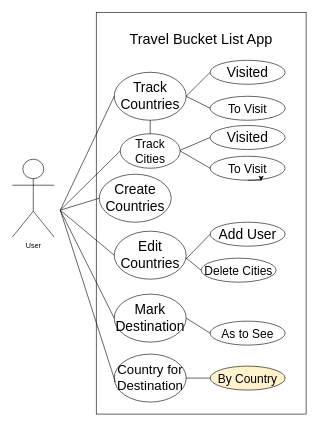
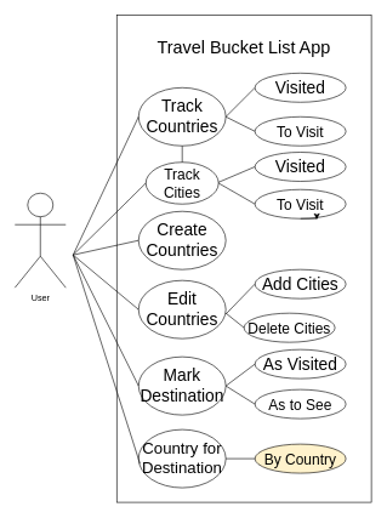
  <mxCell id="0" />
  <mxCell id="1" parent="0" />
  <mxCell id="2" value="" style="rounded=0;whiteSpace=wrap;html=1;" vertex="1" parent="1"><mxGeometry x="160" y="20" width="350" height="670" as="geometry" /></mxCell>
  <mxCell id="3" value="&lt;font style=&quot;font-size: 20px&quot;&gt;Track Cities&lt;/font&gt;" style="ellipse;whiteSpace=wrap;html=1;" vertex="1" parent="1"><mxGeometry x="200" y="222.5" width="100" height="57.5" as="geometry" /></mxCell>
  <mxCell id="4" value="&lt;font style=&quot;font-size: 24px&quot;&gt;Travel Bucket List App&lt;/font&gt;" style="text;html=1;strokeColor=none;fillColor=none;align=center;verticalAlign=middle;whiteSpace=wrap;rounded=0;" vertex="1" parent="1"><mxGeometry x="190" y="40" width="290" height="50" as="geometry" /></mxCell>
  <mxCell id="5" value="User&lt;br&gt;" style="shape=umlActor;verticalLabelPosition=bottom;verticalAlign=top;html=1;outlineConnect=0;" vertex="1" parent="1"><mxGeometry x="20" y="265" width="70" height="130" as="geometry" /></mxCell>
  <mxCell id="6" value="&lt;font style=&quot;font-size: 23px&quot;&gt;Track Countries&lt;/font&gt;" style="ellipse;whiteSpace=wrap;html=1;" vertex="1" parent="1"><mxGeometry x="190" y="120" width="120" height="80" as="geometry" /></mxCell>
  <mxCell id="7" value="" style="endArrow=none;html=1;entryX=0;entryY=0.5;entryDx=0;entryDy=0;" edge="1" parent="1" target="24"><mxGeometry width="50" height="50" relative="1" as="geometry"><mxPoint x="310" y="160" as="sourcePoint" /><mxPoint x="330" y="185" as="targetPoint" /></mxGeometry></mxCell>
  <mxCell id="8" value="" style="endArrow=none;html=1;entryX=1;entryY=0.5;entryDx=0;entryDy=0;exitX=0;exitY=0.5;exitDx=0;exitDy=0;" edge="1" parent="1" source="23" target="6"><mxGeometry width="50" height="50" relative="1" as="geometry"><mxPoint x="330" y="135" as="sourcePoint" /><mxPoint x="250" y="300" as="targetPoint" /></mxGeometry></mxCell>
  <mxCell id="9" value="" style="endArrow=none;html=1;exitX=0;exitY=0.5;exitDx=0;exitDy=0;" edge="1" parent="1" source="21"><mxGeometry width="50" height="50" relative="1" as="geometry"><mxPoint x="340" y="232.5" as="sourcePoint" /><mxPoint x="300" y="250" as="targetPoint" /></mxGeometry></mxCell>
  <mxCell id="10" value="" style="endArrow=none;html=1;exitX=0;exitY=0.5;exitDx=0;exitDy=0;entryX=1;entryY=0.5;entryDx=0;entryDy=0;" edge="1" parent="1" source="22" target="3"><mxGeometry width="50" height="50" relative="1" as="geometry"><mxPoint x="340" y="267.5" as="sourcePoint" /><mxPoint x="300" y="243" as="targetPoint" /></mxGeometry></mxCell>
  <mxCell id="11" value="" style="endArrow=none;html=1;entryX=0.5;entryY=1;entryDx=0;entryDy=0;exitX=0.5;exitY=0;exitDx=0;exitDy=0;" edge="1" parent="1" source="3" target="6"><mxGeometry width="50" height="50" relative="1" as="geometry"><mxPoint x="200" y="350" as="sourcePoint" /><mxPoint x="250" y="300" as="targetPoint" /></mxGeometry></mxCell>
  <mxCell id="12" value="" style="endArrow=none;html=1;entryX=0;entryY=0.5;entryDx=0;entryDy=0;" edge="1" parent="1" target="6"><mxGeometry width="50" height="50" relative="1" as="geometry"><mxPoint x="100" y="350" as="sourcePoint" /><mxPoint x="250" y="300" as="targetPoint" /></mxGeometry></mxCell>
  <mxCell id="13" value="" style="endArrow=none;html=1;entryX=0;entryY=0.5;entryDx=0;entryDy=0;" edge="1" parent="1" target="3"><mxGeometry width="50" height="50" relative="1" as="geometry"><mxPoint x="100" y="350" as="sourcePoint" /><mxPoint x="200" y="170" as="targetPoint" /></mxGeometry></mxCell>
- <mxCell id="14" value="&lt;font style=&quot;font-size: 23px&quot;&gt;Create Countries&lt;/font&gt;" style="ellipse;whiteSpace=wrap;html=1;" vertex="1" parent="1"><mxGeometry x="165" y="290" width="120" height="80" as="geometry" /></mxCell>
- <mxCell id="15" value="&lt;font style=&quot;font-size: 23px&quot;&gt;Add User&lt;/font&gt;" style="ellipse;whiteSpace=wrap;html=1;" vertex="1" parent="1"><mxGeometry x="350" y="370" width="125" height="40" as="geometry" /></mxCell>
+ <mxCell id="14" value="&lt;font style=&quot;font-size: 23px&quot;&gt;Create Countries&lt;/font&gt;" style="ellipse;whiteSpace=wrap;html=1;" vertex="1" parent="1"><mxGeometry x="190" y="290" width="120" height="80" as="geometry" /></mxCell>
+ <mxCell id="15" value="&lt;font style=&quot;font-size: 23px&quot;&gt;Add Cities&lt;/font&gt;" style="ellipse;whiteSpace=wrap;html=1;" vertex="1" parent="1"><mxGeometry x="350" y="370" width="125" height="40" as="geometry" /></mxCell>
  <mxCell id="16" value="&lt;font style=&quot;font-size: 20px&quot;&gt;Delete Cities&lt;/font&gt;" style="ellipse;whiteSpace=wrap;html=1;" vertex="1" parent="1"><mxGeometry x="335" y="430" width="125" height="40" as="geometry" /></mxCell>
  <mxCell id="17" value="&lt;font style=&quot;font-size: 23px&quot;&gt;Edit Countries&lt;/font&gt;" style="ellipse;whiteSpace=wrap;html=1;" vertex="1" parent="1"><mxGeometry x="190" y="385" width="120" height="80" as="geometry" /></mxCell>
  <mxCell id="18" value="&lt;font style=&quot;font-size: 23px&quot;&gt;Mark Destination&lt;/font&gt;" style="ellipse;whiteSpace=wrap;html=1;" vertex="1" parent="1"><mxGeometry x="190" y="490" width="120" height="80" as="geometry" /></mxCell>
+ <mxCell id="19" value="&lt;font style=&quot;font-size: 23px&quot;&gt;As Visited&lt;/font&gt;" style="ellipse;whiteSpace=wrap;html=1;" vertex="1" parent="1"><mxGeometry x="350" y="480" width="125" height="40" as="geometry" /></mxCell>
  <mxCell id="20" value="&lt;font style=&quot;font-size: 20px&quot;&gt;As to See&lt;/font&gt;" style="ellipse;whiteSpace=wrap;html=1;" vertex="1" parent="1"><mxGeometry x="350" y="535" width="125" height="40" as="geometry" /></mxCell>
  <mxCell id="21" value="&lt;font style=&quot;font-size: 23px&quot;&gt;Visited&lt;/font&gt;" style="ellipse;whiteSpace=wrap;html=1;" vertex="1" parent="1"><mxGeometry x="350" y="208.75" width="125" height="40" as="geometry" /></mxCell>
  <mxCell id="22" value="&lt;font style=&quot;font-size: 20px&quot;&gt;To Visit&lt;/font&gt;" style="ellipse;whiteSpace=wrap;html=1;" vertex="1" parent="1"><mxGeometry x="350" y="260" width="125" height="40" as="geometry" /></mxCell>
  <mxCell id="23" value="&lt;font style=&quot;font-size: 23px&quot;&gt;Visited&lt;/font&gt;" style="ellipse;whiteSpace=wrap;html=1;" vertex="1" parent="1"><mxGeometry x="350" y="100" width="125" height="40" as="geometry" /></mxCell>
  <mxCell id="24" value="&lt;font style=&quot;font-size: 20px&quot;&gt;To Visit&lt;/font&gt;" style="ellipse;whiteSpace=wrap;html=1;" vertex="1" parent="1"><mxGeometry x="350" y="160" width="125" height="40" as="geometry" /></mxCell>
  <mxCell id="25" style="edgeStyle=orthogonalEdgeStyle;rounded=0;orthogonalLoop=1;jettySize=auto;html=1;exitX=0.5;exitY=1;exitDx=0;exitDy=0;entryX=0.68;entryY=1.031;entryDx=0;entryDy=0;entryPerimeter=0;" edge="1" parent="1" source="22" target="22"><mxGeometry relative="1" as="geometry" /></mxCell>
  <mxCell id="26" value="&lt;font style=&quot;font-size: 22px&quot;&gt;Country for Destination&lt;/font&gt;" style="ellipse;whiteSpace=wrap;html=1;" vertex="1" parent="1"><mxGeometry x="190" y="590" width="120" height="80" as="geometry" /></mxCell>
  <mxCell id="27" value="&lt;font style=&quot;font-size: 20px&quot;&gt;By Country&lt;/font&gt;" style="ellipse;whiteSpace=wrap;html=1;fillColor=#fff2cc;" vertex="1" parent="1"><mxGeometry x="350" y="610" width="125" height="40" as="geometry" /></mxCell>
  <mxCell id="28" value="" style="endArrow=none;html=1;entryX=0;entryY=0.5;entryDx=0;entryDy=0;" edge="1" parent="1" target="14"><mxGeometry width="50" height="50" relative="1" as="geometry"><mxPoint x="100" y="350" as="sourcePoint" /><mxPoint x="210" y="261.25" as="targetPoint" /></mxGeometry></mxCell>
  <mxCell id="29" value="" style="endArrow=none;html=1;entryX=0;entryY=0.5;entryDx=0;entryDy=0;" edge="1" parent="1" target="17"><mxGeometry width="50" height="50" relative="1" as="geometry"><mxPoint x="100" y="350" as="sourcePoint" /><mxPoint x="200" y="340" as="targetPoint" /></mxGeometry></mxCell>
  <mxCell id="30" value="" style="endArrow=none;html=1;entryX=0;entryY=0.5;entryDx=0;entryDy=0;" edge="1" parent="1" target="18"><mxGeometry width="50" height="50" relative="1" as="geometry"><mxPoint x="100" y="350" as="sourcePoint" /><mxPoint x="200" y="435" as="targetPoint" /></mxGeometry></mxCell>
  <mxCell id="31" value="" style="endArrow=none;html=1;entryX=0.017;entryY=0.588;entryDx=0;entryDy=0;entryPerimeter=0;" edge="1" parent="1" target="26"><mxGeometry width="50" height="50" relative="1" as="geometry"><mxPoint x="100" y="350" as="sourcePoint" /><mxPoint x="200" y="540" as="targetPoint" /></mxGeometry></mxCell>
  <mxCell id="32" value="" style="endArrow=none;html=1;exitX=0;exitY=0.5;exitDx=0;exitDy=0;" edge="1" parent="1" source="15"><mxGeometry width="50" height="50" relative="1" as="geometry"><mxPoint x="360" y="410" as="sourcePoint" /><mxPoint x="310" y="431.25" as="targetPoint" /></mxGeometry></mxCell>
  <mxCell id="33" value="" style="endArrow=none;html=1;exitX=0;exitY=0.5;exitDx=0;exitDy=0;" edge="1" parent="1" source="16"><mxGeometry width="50" height="50" relative="1" as="geometry"><mxPoint x="360" y="400" as="sourcePoint" /><mxPoint x="310" y="430" as="targetPoint" /></mxGeometry></mxCell>
+ <mxCell id="34" value="" style="endArrow=none;html=1;entryX=0;entryY=0.5;entryDx=0;entryDy=0;exitX=1;exitY=0.5;exitDx=0;exitDy=0;" edge="1" parent="1" source="18" target="19"><mxGeometry width="50" height="50" relative="1" as="geometry"><mxPoint x="200" y="440" as="sourcePoint" /><mxPoint x="250" y="390" as="targetPoint" /></mxGeometry></mxCell>
  <mxCell id="35" value="" style="endArrow=none;html=1;entryX=0;entryY=0.5;entryDx=0;entryDy=0;" edge="1" parent="1" target="20"><mxGeometry width="50" height="50" relative="1" as="geometry"><mxPoint x="310" y="530" as="sourcePoint" /><mxPoint x="360" y="510" as="targetPoint" /></mxGeometry></mxCell>
  <mxCell id="36" value="" style="endArrow=none;html=1;exitX=1;exitY=0.5;exitDx=0;exitDy=0;" edge="1" parent="1" source="26"><mxGeometry width="50" height="50" relative="1" as="geometry"><mxPoint x="310" y="600" as="sourcePoint" /><mxPoint x="350" y="630" as="targetPoint" /></mxGeometry></mxCell>
